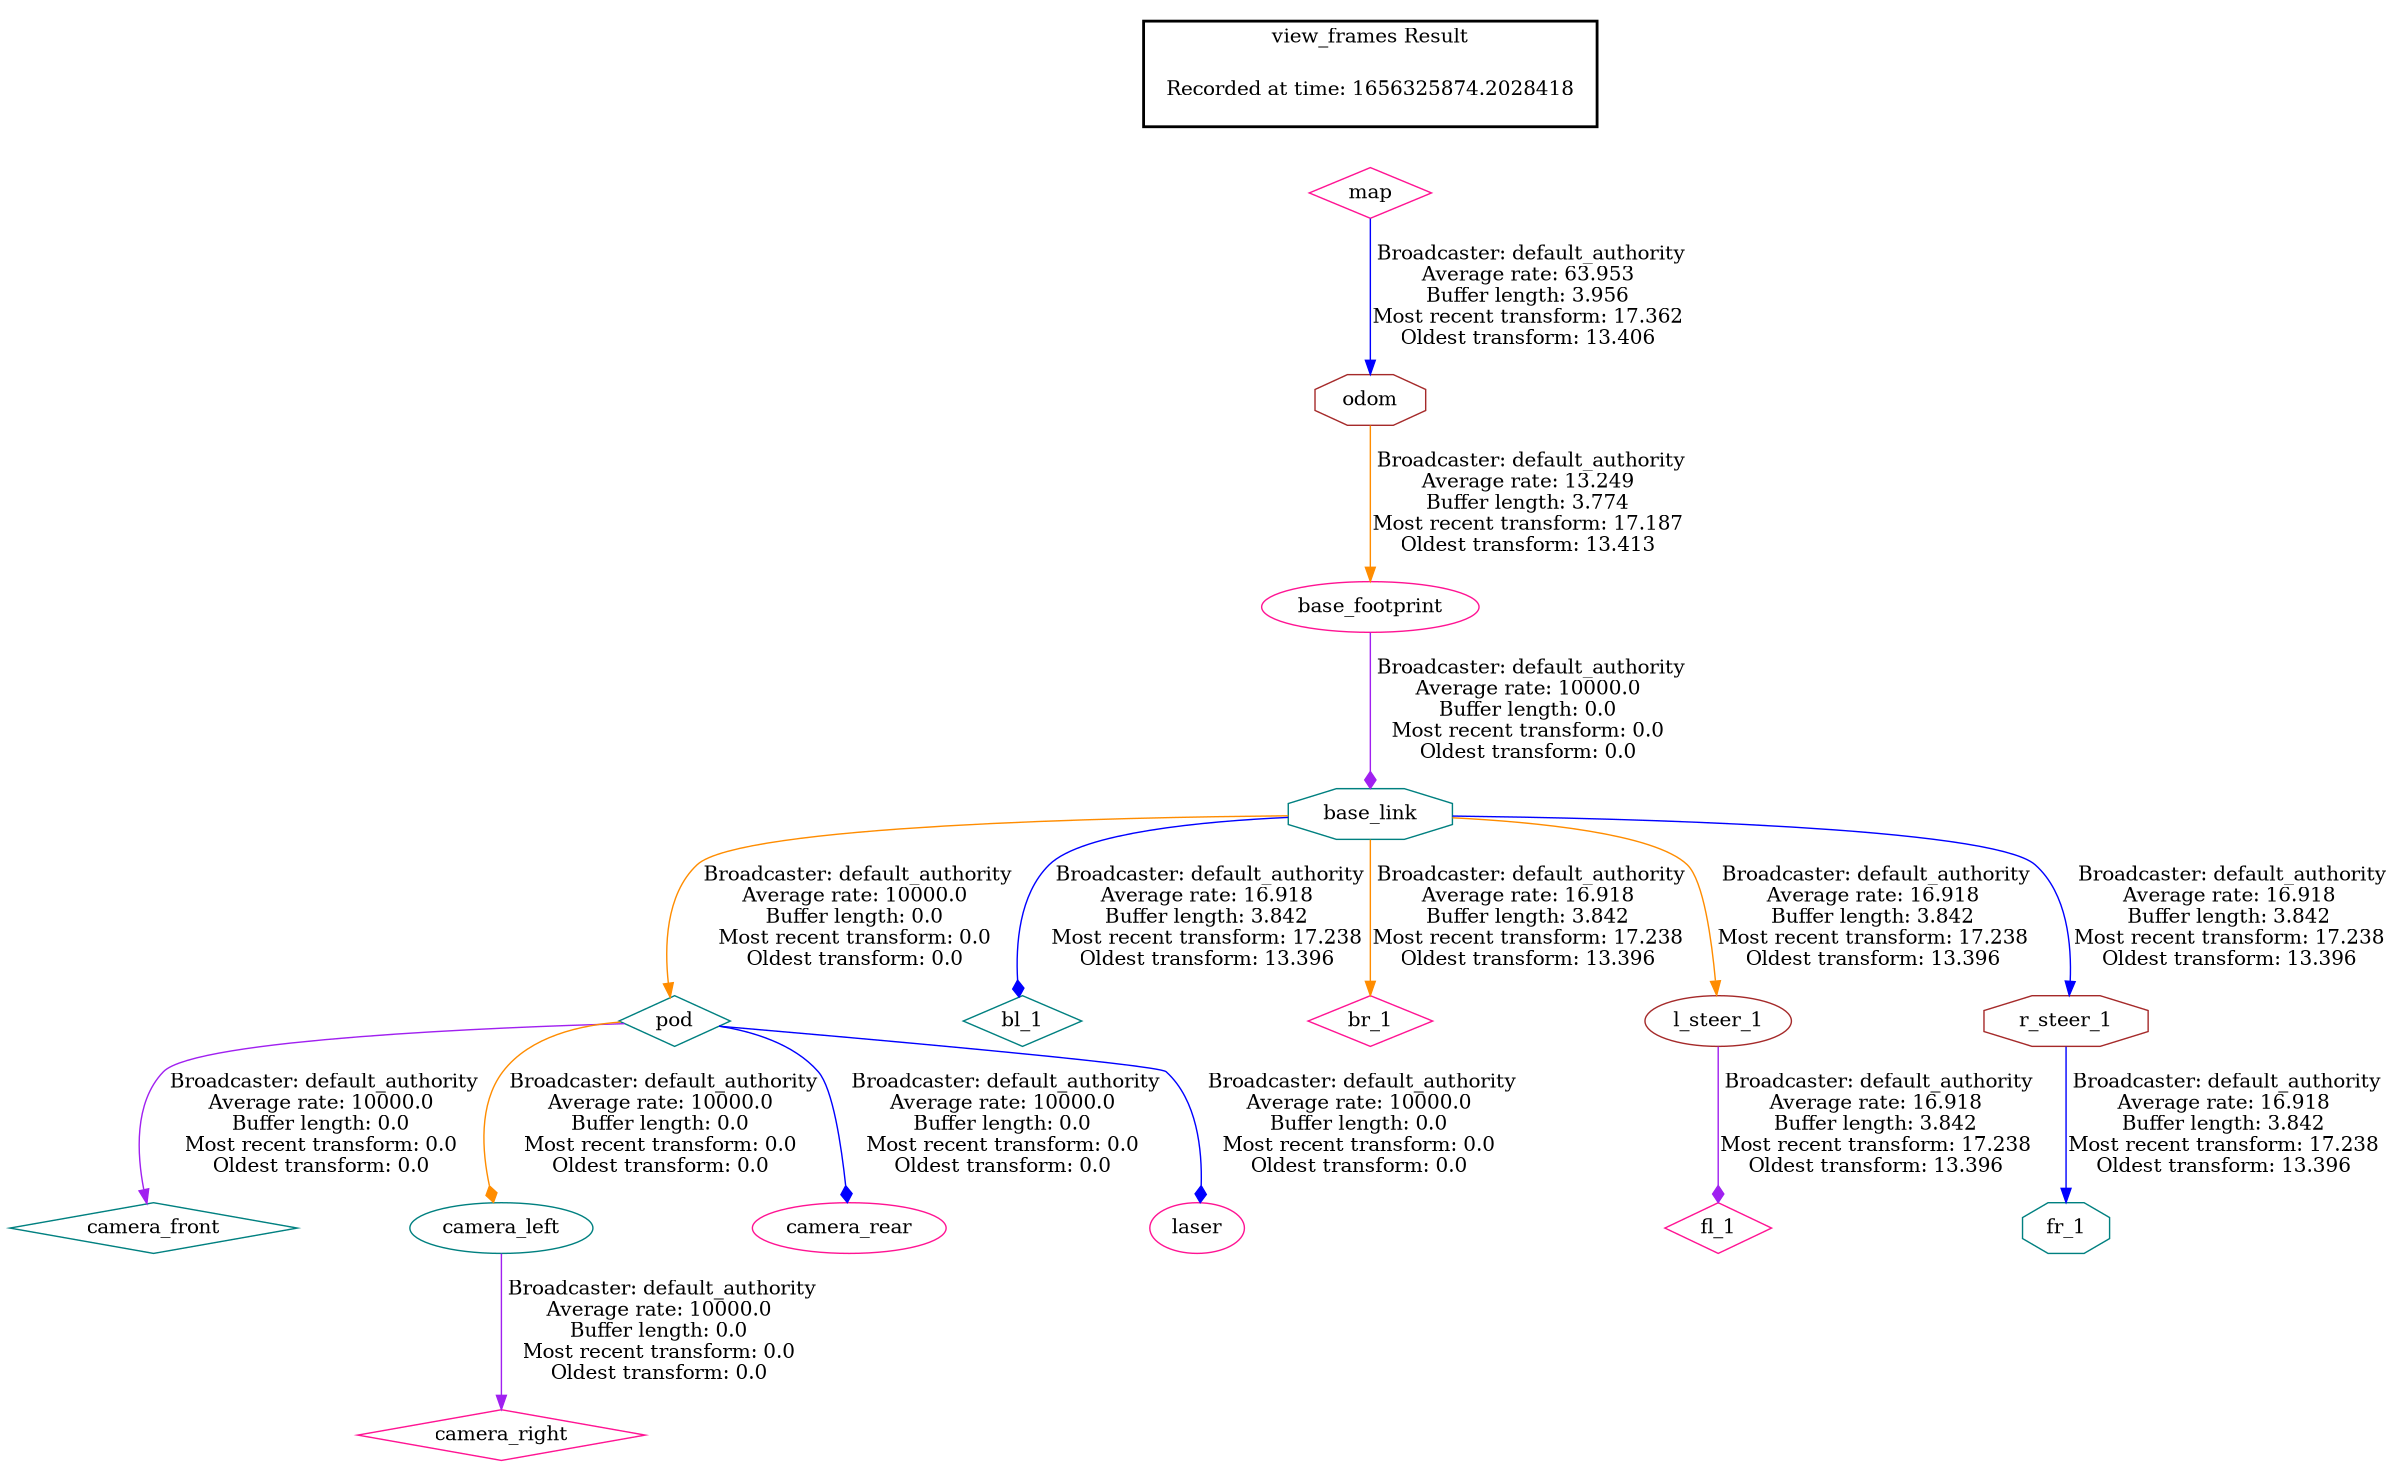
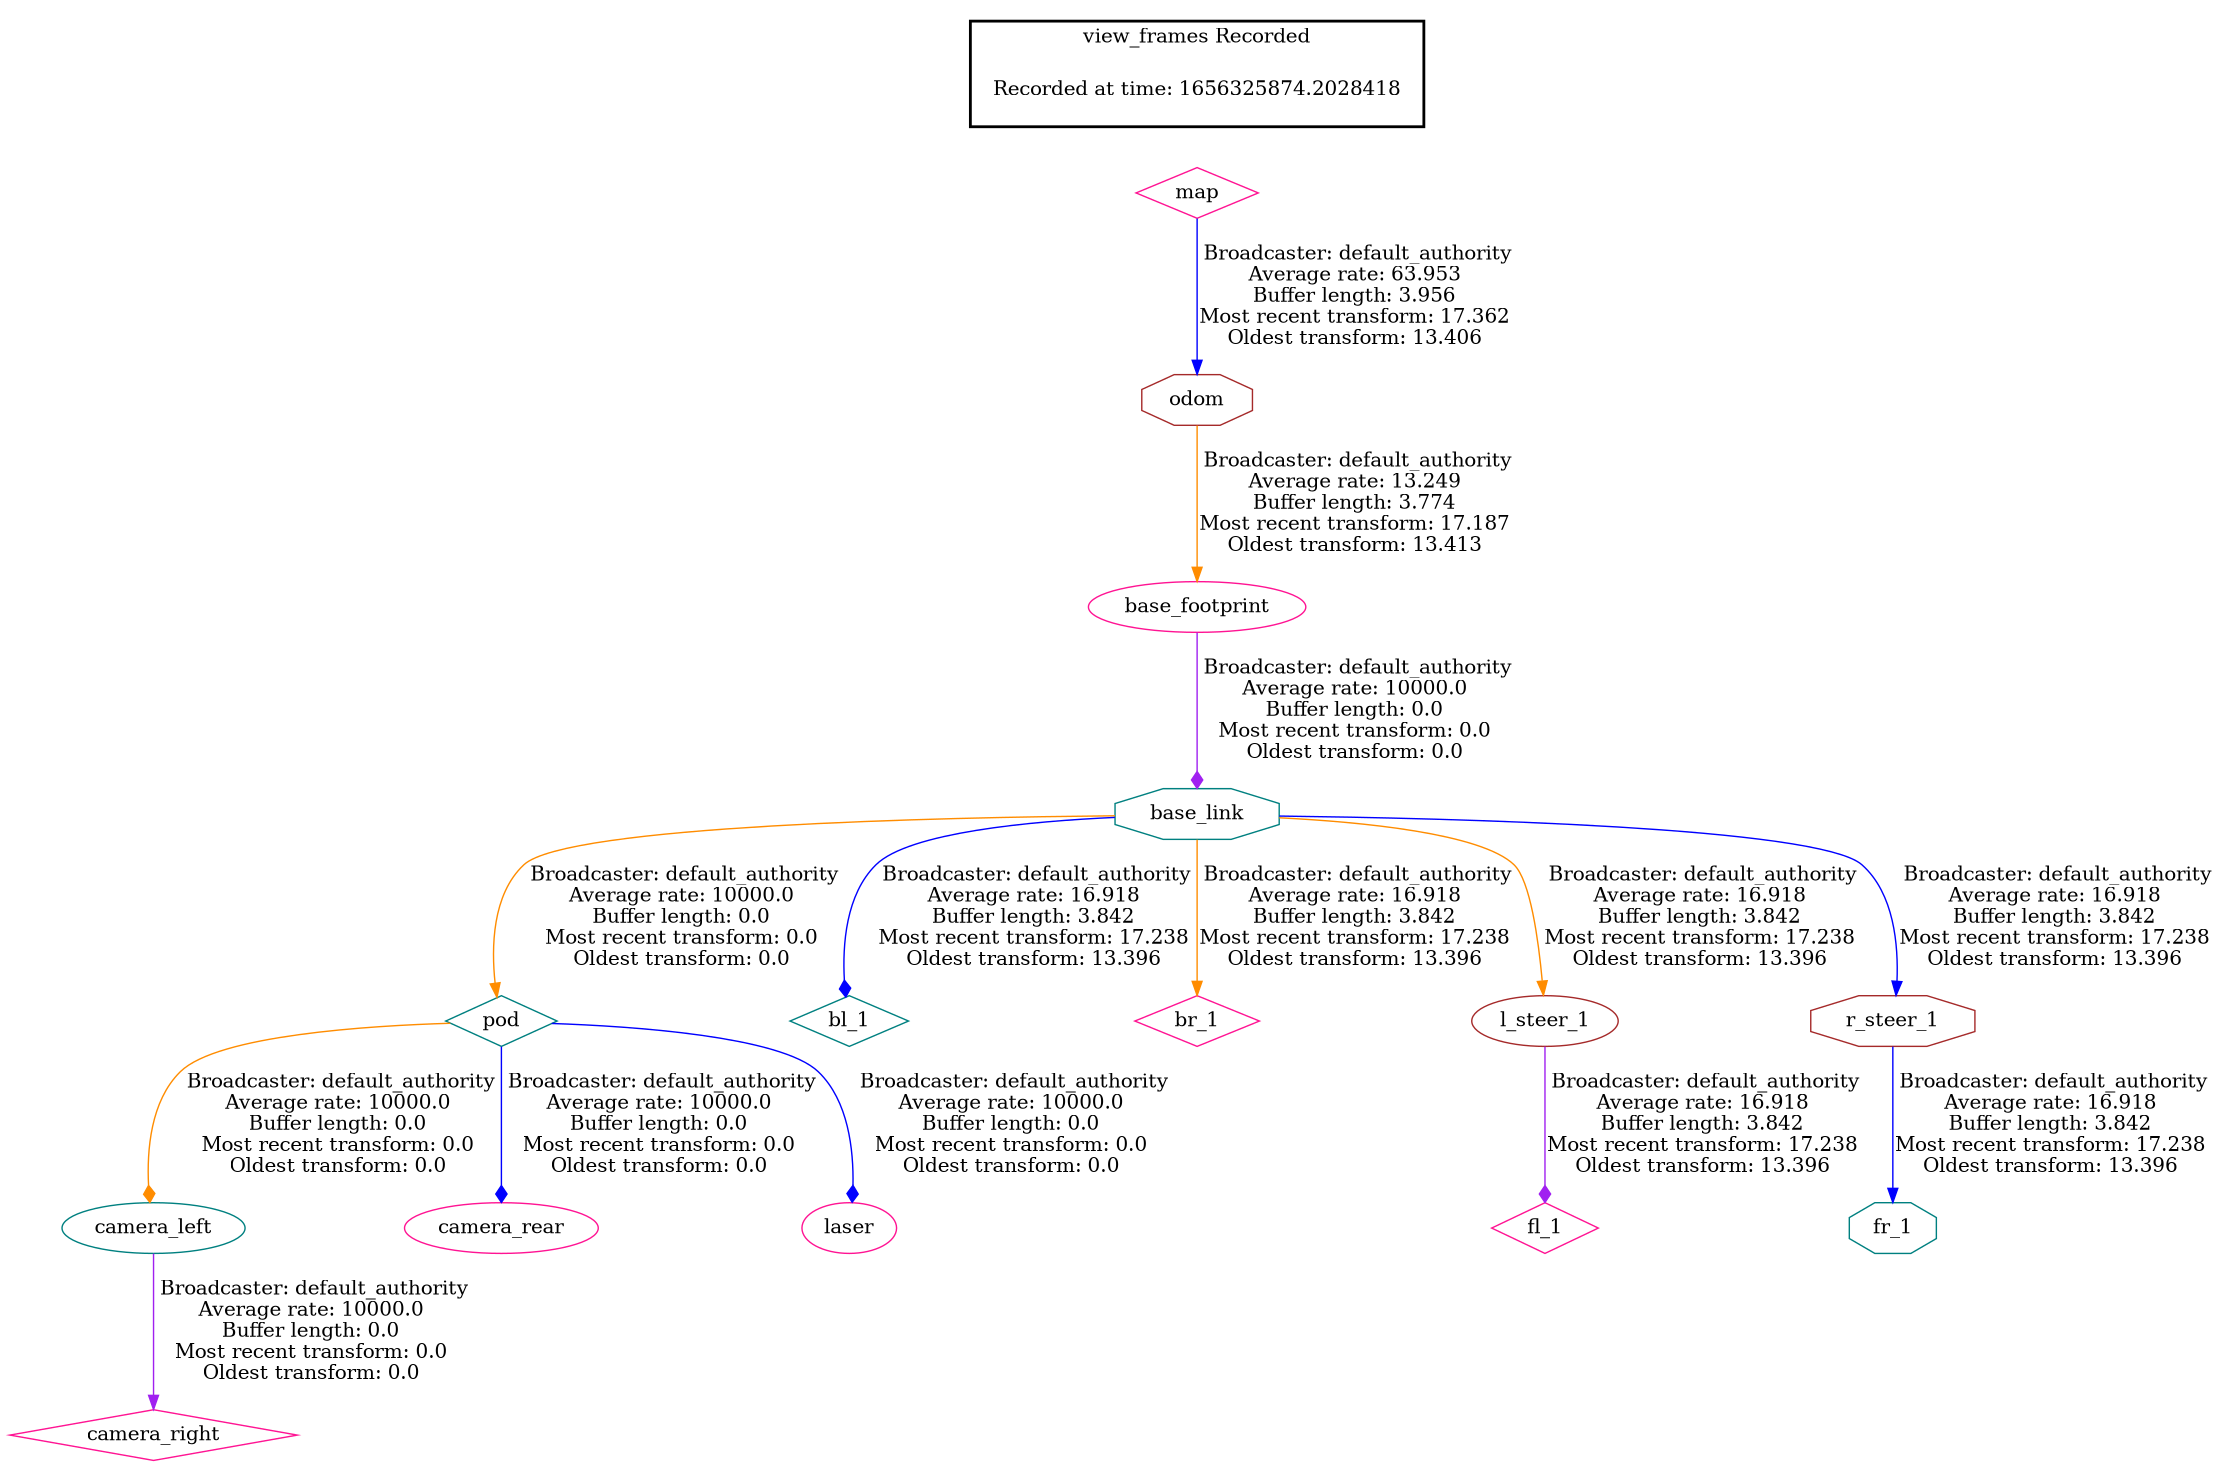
  digraph {
    node [color=deeppink shape=diamond]
    edge [arrowhead=normal color=blue]
    "Recorded at time: 1656325874.2028418" [shape=plaintext]
    map
    odom [color=brown shape=octagon]
    base_footprint [shape=ellipse]
    base_link [color=teal shape=octagon]
    pod [color=teal]
-   camera_front [color=teal]
    camera_left [color=teal shape=ellipse]
    camera_rear [shape=ellipse]
    laser [shape=ellipse]
    camera_right
    bl_1 [color=teal]
    br_1
    l_steer_1 [color=brown shape=ellipse]
    r_steer_1 [color=brown shape=octagon]
    fl_1
    fr_1 [color=teal shape=octagon]
    subgraph cluster_1 {
      color=black
-     label="view_frames Result"
+     label="view_frames Recorded"
      style=bold
      "Recorded at time: 1656325874.2028418"
    }
    "Recorded at time: 1656325874.2028418" -> map [style=invis arrowhead="" color=""]
    map -> odom [label=" Broadcaster: default_authority\nAverage rate: 63.953\nBuffer length: 3.956\nMost recent transform: 17.362\nOldest transform: 13.406\n"]
    odom -> base_footprint [color=darkorange label=" Broadcaster: default_authority\nAverage rate: 13.249\nBuffer length: 3.774\nMost recent transform: 17.187\nOldest transform: 13.413\n"]
    base_footprint -> base_link [arrowhead=diamond color=purple label=" Broadcaster: default_authority\nAverage rate: 10000.0\nBuffer length: 0.0\nMost recent transform: 0.0\nOldest transform: 0.0\n"]
    base_link -> pod [color=darkorange label=" Broadcaster: default_authority\nAverage rate: 10000.0\nBuffer length: 0.0\nMost recent transform: 0.0\nOldest transform: 0.0\n"]
    base_link -> bl_1 [arrowhead=diamond label=" Broadcaster: default_authority\nAverage rate: 16.918\nBuffer length: 3.842\nMost recent transform: 17.238\nOldest transform: 13.396\n"]
    base_link -> br_1 [color=darkorange label=" Broadcaster: default_authority\nAverage rate: 16.918\nBuffer length: 3.842\nMost recent transform: 17.238\nOldest transform: 13.396\n"]
    base_link -> l_steer_1 [color=darkorange label=" Broadcaster: default_authority\nAverage rate: 16.918\nBuffer length: 3.842\nMost recent transform: 17.238\nOldest transform: 13.396\n"]
    base_link -> r_steer_1 [label=" Broadcaster: default_authority\nAverage rate: 16.918\nBuffer length: 3.842\nMost recent transform: 17.238\nOldest transform: 13.396\n"]
-   pod -> camera_front [color=purple label=" Broadcaster: default_authority\nAverage rate: 10000.0\nBuffer length: 0.0\nMost recent transform: 0.0\nOldest transform: 0.0\n"]
    pod -> camera_left [arrowhead=diamond color=darkorange label=" Broadcaster: default_authority\nAverage rate: 10000.0\nBuffer length: 0.0\nMost recent transform: 0.0\nOldest transform: 0.0\n"]
    pod -> camera_rear [arrowhead=diamond label=" Broadcaster: default_authority\nAverage rate: 10000.0\nBuffer length: 0.0\nMost recent transform: 0.0\nOldest transform: 0.0\n"]
    pod -> laser [arrowhead=diamond label=" Broadcaster: default_authority\nAverage rate: 10000.0\nBuffer length: 0.0\nMost recent transform: 0.0\nOldest transform: 0.0\n"]
    camera_left -> camera_right [color=purple label=" Broadcaster: default_authority\nAverage rate: 10000.0\nBuffer length: 0.0\nMost recent transform: 0.0\nOldest transform: 0.0\n"]
    l_steer_1 -> fl_1 [arrowhead=diamond color=purple label=" Broadcaster: default_authority\nAverage rate: 16.918\nBuffer length: 3.842\nMost recent transform: 17.238\nOldest transform: 13.396\n"]
    r_steer_1 -> fr_1 [label=" Broadcaster: default_authority\nAverage rate: 16.918\nBuffer length: 3.842\nMost recent transform: 17.238\nOldest transform: 13.396\n"]
  }
